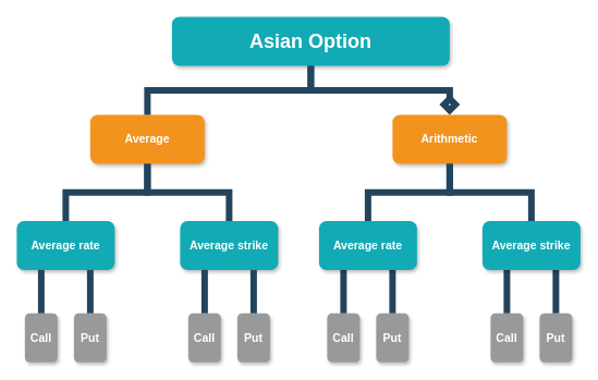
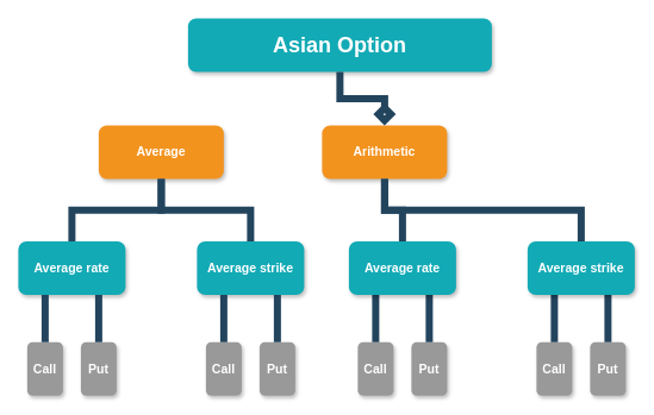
  <mxCell id="0" />
  <mxCell id="1" parent="0" />
  <mxCell id="2" value="Asian Option" style="whiteSpace=wrap;rounded=1;shadow=1;fillColor=#12aab5;strokeColor=none;fontColor=#FFFFFF;fontStyle=1;fontSize=24;" parent="1" vertex="1"><mxGeometry x="210" y="20" width="340" height="60" as="geometry" /></mxCell>
  <mxCell id="3" value="Average" style="whiteSpace=wrap;rounded=1;fillColor=#F2931E;strokeColor=none;shadow=1;fontColor=#FFFFFF;fontStyle=1;fontSize=14;verticalAlign=middle;" parent="1" vertex="1"><mxGeometry x="110" y="140" width="140" height="60" as="geometry" /></mxCell>
- <mxCell id="4" value="Arithmetic" style="whiteSpace=wrap;rounded=1;fillColor=#F2931E;strokeColor=none;shadow=1;fontColor=#FFFFFF;fontStyle=1;fontSize=14" parent="1" vertex="1"><mxGeometry x="480" y="140" width="140" height="60" as="geometry" /></mxCell>
+ <mxCell id="4" value="Arithmetic" style="whiteSpace=wrap;rounded=1;fillColor=#F2931E;strokeColor=none;shadow=1;fontColor=#FFFFFF;fontStyle=1;fontSize=14" parent="1" vertex="1"><mxGeometry x="360" y="140" width="140" height="60" as="geometry" /></mxCell>
  <mxCell id="5" value="Average rate" style="whiteSpace=wrap;rounded=1;fillColor=#12AAB5;strokeColor=none;shadow=1;fontColor=#FFFFFF;fontStyle=1;fontSize=14;" parent="1" vertex="1"><mxGeometry x="20" y="270" width="120" height="60" as="geometry" /></mxCell>
  <mxCell id="6" value="Average strike" style="whiteSpace=wrap;rounded=1;fillColor=#12AAB5;strokeColor=none;shadow=1;fontColor=#FFFFFF;fontStyle=1;fontSize=14;" parent="1" vertex="1"><mxGeometry x="220" y="270" width="120" height="60" as="geometry" /></mxCell>
  <mxCell id="7" value="Call" style="whiteSpace=wrap;rounded=1;fillColor=#999999;strokeColor=none;shadow=1;fontColor=#FFFFFF;fontStyle=1;fontSize=14;" parent="1" vertex="1"><mxGeometry x="30" y="383" width="40" height="60" as="geometry" /></mxCell>
  <mxCell id="8" value="" style="edgeStyle=elbowEdgeStyle;elbow=horizontal;rounded=0;fontColor=#000000;endArrow=none;endFill=0;strokeWidth=8;strokeColor=#23445D;exitX=0.25;exitY=1;exitDx=0;exitDy=0;" parent="1" source="5" target="7" edge="1"><mxGeometry width="100" height="100" relative="1" as="geometry"><mxPoint x="0" y="300" as="sourcePoint" /><mxPoint x="10" y="400" as="targetPoint" /><Array as="points" /></mxGeometry></mxCell>
  <mxCell id="9" value="" style="edgeStyle=elbowEdgeStyle;elbow=vertical;rounded=0;fontColor=#000000;endArrow=none;endFill=0;strokeWidth=8;strokeColor=#23445D;" parent="1" source="3" target="5" edge="1"><mxGeometry width="100" height="100" relative="1" as="geometry"><mxPoint x="-10" y="240" as="sourcePoint" /><mxPoint x="90" y="140" as="targetPoint" /></mxGeometry></mxCell>
  <mxCell id="10" value="" style="edgeStyle=elbowEdgeStyle;elbow=vertical;rounded=0;fontColor=#000000;endArrow=none;endFill=0;strokeWidth=8;strokeColor=#23445D;" parent="1" source="3" target="6" edge="1"><mxGeometry width="100" height="100" relative="1" as="geometry"><mxPoint x="240" y="250" as="sourcePoint" /><mxPoint x="340" y="150" as="targetPoint" /></mxGeometry></mxCell>
  <mxCell id="11" value="" style="edgeStyle=elbowEdgeStyle;elbow=vertical;rounded=0;fontColor=#000000;endArrow=none;endFill=0;strokeWidth=8;strokeColor=#23445D;" parent="1" source="4" edge="1"><mxGeometry width="100" height="100" relative="1" as="geometry"><mxPoint x="550" y="270" as="sourcePoint" /><mxPoint x="450" y="270" as="targetPoint" /></mxGeometry></mxCell>
  <mxCell id="12" value="" style="edgeStyle=elbowEdgeStyle;elbow=vertical;rounded=0;fontColor=#000000;endArrow=none;endFill=0;strokeWidth=8;strokeColor=#23445D;" parent="1" source="4" edge="1"><mxGeometry width="100" height="100" relative="1" as="geometry"><mxPoint x="640" y="260" as="sourcePoint" /><mxPoint x="650" y="270" as="targetPoint" /></mxGeometry></mxCell>
- <mxCell id="13" value="" style="edgeStyle=elbowEdgeStyle;elbow=vertical;rounded=0;fontColor=#000000;endArrow=none;endFill=0;strokeWidth=8;strokeColor=#23445D;" parent="1" source="2" target="3" edge="1"><mxGeometry width="100" height="100" relative="1" as="geometry"><mxPoint x="-230" y="130" as="sourcePoint" /><mxPoint x="-130" y="30" as="targetPoint" /></mxGeometry></mxCell>
  <mxCell id="14" value="" style="edgeStyle=elbowEdgeStyle;elbow=vertical;rounded=0;fontColor=#000000;endArrow=diamond;endFill=0;strokeWidth=8;strokeColor=#23445D;" parent="1" source="2" target="4" edge="1"><mxGeometry width="100" height="100" relative="1" as="geometry"><mxPoint x="-220" y="140" as="sourcePoint" /><mxPoint x="-120" y="40" as="targetPoint" /></mxGeometry></mxCell>
  <mxCell id="15" value="Put" style="whiteSpace=wrap;rounded=1;fillColor=#999999;strokeColor=none;shadow=1;fontColor=#FFFFFF;fontStyle=1;fontSize=14;" parent="1" vertex="1"><mxGeometry x="90" y="383" width="40" height="60" as="geometry" /></mxCell>
  <mxCell id="16" value="" style="edgeStyle=elbowEdgeStyle;elbow=horizontal;rounded=0;fontColor=#000000;endArrow=none;endFill=0;strokeWidth=8;strokeColor=#23445D;exitX=0.25;exitY=1;exitDx=0;exitDy=0;" parent="1" edge="1"><mxGeometry width="100" height="100" relative="1" as="geometry"><mxPoint x="110" y="330" as="sourcePoint" /><mxPoint x="110" y="383" as="targetPoint" /><Array as="points" /></mxGeometry></mxCell>
  <mxCell id="17" value="Call" style="whiteSpace=wrap;rounded=1;fillColor=#999999;strokeColor=none;shadow=1;fontColor=#FFFFFF;fontStyle=1;fontSize=14;" parent="1" vertex="1"><mxGeometry x="230" y="383" width="40" height="60" as="geometry" /></mxCell>
  <mxCell id="18" value="" style="edgeStyle=elbowEdgeStyle;elbow=horizontal;rounded=0;fontColor=#000000;endArrow=none;endFill=0;strokeWidth=8;strokeColor=#23445D;exitX=0.25;exitY=1;exitDx=0;exitDy=0;" parent="1" target="17" edge="1"><mxGeometry width="100" height="100" relative="1" as="geometry"><mxPoint x="250" y="330" as="sourcePoint" /><mxPoint x="210" y="400" as="targetPoint" /><Array as="points" /></mxGeometry></mxCell>
  <mxCell id="19" value="Put" style="whiteSpace=wrap;rounded=1;fillColor=#999999;strokeColor=none;shadow=1;fontColor=#FFFFFF;fontStyle=1;fontSize=14;" parent="1" vertex="1"><mxGeometry x="290" y="383" width="40" height="60" as="geometry" /></mxCell>
  <mxCell id="20" value="" style="edgeStyle=elbowEdgeStyle;elbow=horizontal;rounded=0;fontColor=#000000;endArrow=none;endFill=0;strokeWidth=8;strokeColor=#23445D;exitX=0.25;exitY=1;exitDx=0;exitDy=0;" parent="1" edge="1"><mxGeometry width="100" height="100" relative="1" as="geometry"><mxPoint x="310" y="330" as="sourcePoint" /><mxPoint x="310" y="383" as="targetPoint" /><Array as="points" /></mxGeometry></mxCell>
  <mxCell id="21" value="Call" style="whiteSpace=wrap;rounded=1;fillColor=#999999;strokeColor=none;shadow=1;fontColor=#FFFFFF;fontStyle=1;fontSize=14;" parent="1" vertex="1"><mxGeometry x="400" y="383" width="40" height="60" as="geometry" /></mxCell>
  <mxCell id="22" value="" style="edgeStyle=elbowEdgeStyle;elbow=horizontal;rounded=0;fontColor=#000000;endArrow=none;endFill=0;strokeWidth=8;strokeColor=#23445D;exitX=0.25;exitY=1;exitDx=0;exitDy=0;" parent="1" target="21" edge="1"><mxGeometry width="100" height="100" relative="1" as="geometry"><mxPoint x="420" y="330" as="sourcePoint" /><mxPoint x="380" y="400" as="targetPoint" /><Array as="points" /></mxGeometry></mxCell>
  <mxCell id="23" value="Put" style="whiteSpace=wrap;rounded=1;fillColor=#999999;strokeColor=none;shadow=1;fontColor=#FFFFFF;fontStyle=1;fontSize=14;" parent="1" vertex="1"><mxGeometry x="460" y="383" width="40" height="60" as="geometry" /></mxCell>
  <mxCell id="24" value="" style="edgeStyle=elbowEdgeStyle;elbow=horizontal;rounded=0;fontColor=#000000;endArrow=none;endFill=0;strokeWidth=8;strokeColor=#23445D;exitX=0.25;exitY=1;exitDx=0;exitDy=0;" parent="1" edge="1"><mxGeometry width="100" height="100" relative="1" as="geometry"><mxPoint x="480" y="330" as="sourcePoint" /><mxPoint x="480" y="383" as="targetPoint" /><Array as="points" /></mxGeometry></mxCell>
  <mxCell id="25" value="Call" style="whiteSpace=wrap;rounded=1;fillColor=#999999;strokeColor=none;shadow=1;fontColor=#FFFFFF;fontStyle=1;fontSize=14;" parent="1" vertex="1"><mxGeometry x="600" y="383" width="40" height="60" as="geometry" /></mxCell>
  <mxCell id="26" value="" style="edgeStyle=elbowEdgeStyle;elbow=horizontal;rounded=0;fontColor=#000000;endArrow=none;endFill=0;strokeWidth=8;strokeColor=#23445D;exitX=0.25;exitY=1;exitDx=0;exitDy=0;" parent="1" target="25" edge="1"><mxGeometry width="100" height="100" relative="1" as="geometry"><mxPoint x="620" y="330" as="sourcePoint" /><mxPoint x="580" y="400" as="targetPoint" /><Array as="points" /></mxGeometry></mxCell>
  <mxCell id="27" value="Put" style="whiteSpace=wrap;rounded=1;fillColor=#999999;strokeColor=none;shadow=1;fontColor=#FFFFFF;fontStyle=1;fontSize=14;" parent="1" vertex="1"><mxGeometry x="660" y="383" width="40" height="60" as="geometry" /></mxCell>
  <mxCell id="28" value="" style="edgeStyle=elbowEdgeStyle;elbow=horizontal;rounded=0;fontColor=#000000;endArrow=none;endFill=0;strokeWidth=8;strokeColor=#23445D;exitX=0.25;exitY=1;exitDx=0;exitDy=0;" parent="1" edge="1"><mxGeometry width="100" height="100" relative="1" as="geometry"><mxPoint x="680" y="330" as="sourcePoint" /><mxPoint x="680" y="383" as="targetPoint" /><Array as="points" /></mxGeometry></mxCell>
  <mxCell id="29" value="Average rate" style="whiteSpace=wrap;rounded=1;fillColor=#12AAB5;strokeColor=none;shadow=1;fontColor=#FFFFFF;fontStyle=1;fontSize=14;" parent="1" vertex="1"><mxGeometry x="390" y="270" width="120" height="60" as="geometry" /></mxCell>
  <mxCell id="30" value="Average strike" style="whiteSpace=wrap;rounded=1;fillColor=#12AAB5;strokeColor=none;shadow=1;fontColor=#FFFFFF;fontStyle=1;fontSize=14;" parent="1" vertex="1"><mxGeometry x="590" y="270" width="120" height="60" as="geometry" /></mxCell>
